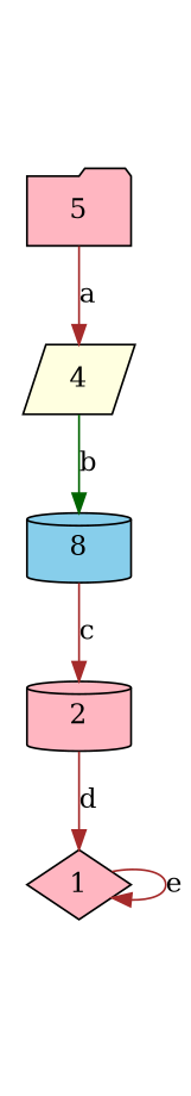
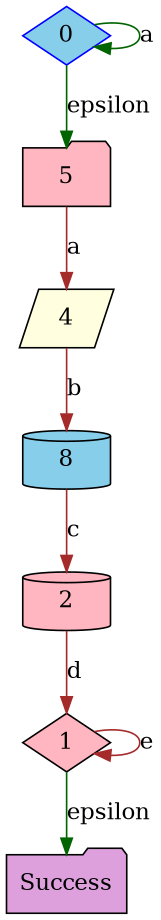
  digraph {
    node [color="#000000" fillcolor=lightpink shape=diamond style=filled]
    edge [color=darkgreen]
+   n1 [color="#0000FF" fillcolor=skyblue label=0]
    n2 [label=5 shape=folder]
    n3 [fillcolor=lightyellow label=4 shape=parallelogram]
    n4 [label=1]
+   n5 [fillcolor=plum label=Success shape=folder]
    n6 [label=2 shape=cylinder]
    n7 [fillcolor=skyblue label=8 shape=cylinder]
+   n1 -> n1 [label=a]
+   n1 -> n2 [label=epsilon]
    n2 -> n3 [color=brown label=a]
-   n3 -> n7 [label=b]
+   n3 -> n7 [color=brown label=b]
    n4 -> n4 [color=brown label=e]
+   n4 -> n5 [label=epsilon]
    n6 -> n4 [color=brown label=d]
    n7 -> n6 [color=brown label=c]
  }
